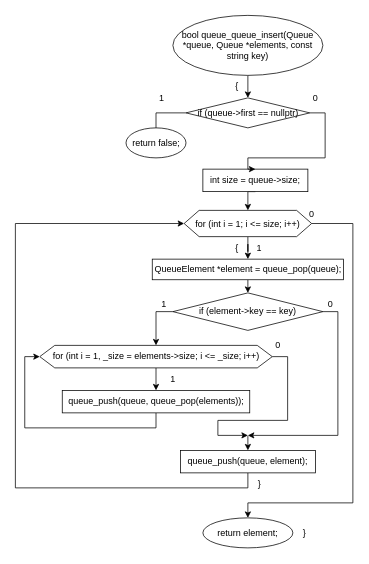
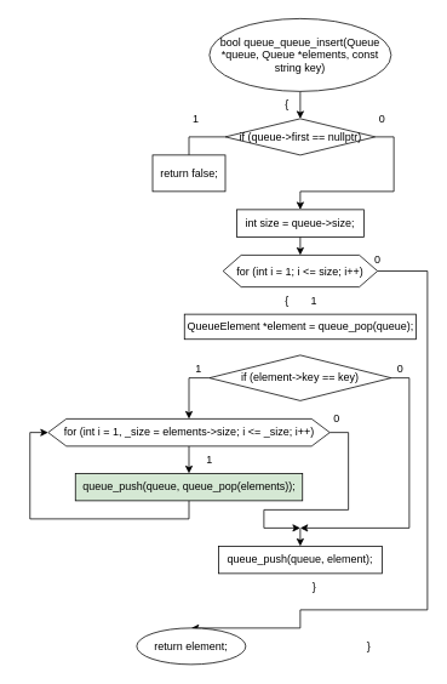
  <mxCell id="0" />
  <mxCell id="1" parent="0" />
  <mxCell id="2" style="edgeStyle=orthogonalEdgeStyle;rounded=0;orthogonalLoop=1;jettySize=auto;html=1;exitX=0.5;exitY=1;exitDx=0;exitDy=0;entryX=0.5;entryY=0;entryDx=0;entryDy=0;" edge="1" parent="1" source="3" target="12"><mxGeometry relative="1" as="geometry" /></mxCell>
  <mxCell id="3" value="bool queue_queue_insert(Queue *queue, Queue *elements, const string key)" style="ellipse;whiteSpace=wrap;html=1;" parent="1" vertex="1"><mxGeometry x="230" y="20" width="200" height="80" as="geometry" /></mxCell>
  <mxCell id="4" style="edgeStyle=orthogonalEdgeStyle;rounded=0;orthogonalLoop=1;jettySize=auto;html=1;exitX=0.5;exitY=1;exitDx=0;exitDy=0;entryX=0.5;entryY=0;entryDx=0;entryDy=0;" edge="1" parent="1" source="5" target="8"><mxGeometry relative="1" as="geometry" /></mxCell>
- <mxCell id="5" value="int size = queue-&amp;gt;size;" style="whiteSpace=wrap;html=1;" parent="1" vertex="1"><mxGeometry x="270" y="225" width="140" height="30" as="geometry" /></mxCell>
- <mxCell id="6" value="" style="edgeStyle=orthogonalEdgeStyle;rounded=0;orthogonalLoop=1;jettySize=auto;html=1;" edge="1" parent="1" source="8" target="17"><mxGeometry relative="1" as="geometry" /></mxCell>
+ <mxCell id="5" value="int size = queue-&amp;gt;size;" style="whiteSpace=wrap;html=1;" parent="1" vertex="1"><mxGeometry x="260" y="230" width="140" height="30" as="geometry" /></mxCell>
  <mxCell id="7" style="edgeStyle=orthogonalEdgeStyle;rounded=0;orthogonalLoop=1;jettySize=auto;html=1;exitX=1;exitY=0.5;exitDx=0;exitDy=0;entryX=0.5;entryY=0;entryDx=0;entryDy=0;" edge="1" parent="1" source="8" target="9"><mxGeometry relative="1" as="geometry"><Array as="points"><mxPoint x="470" y="298" /><mxPoint x="470" y="670" /><mxPoint x="330" y="670" /></Array></mxGeometry></mxCell>
  <mxCell id="8" value="for (int i = 1; i &amp;lt;= size; i++)" style="shape=hexagon;perimeter=hexagonPerimeter2;whiteSpace=wrap;html=1;fixedSize=1;" parent="1" vertex="1"><mxGeometry x="245" y="280" width="170" height="35" as="geometry" /></mxCell>
- <mxCell id="9" value="return element;" style="ellipse;whiteSpace=wrap;html=1;" parent="1" vertex="1"><mxGeometry x="270" y="690" width="120" height="40" as="geometry" /></mxCell>
+ <mxCell id="9" value="return element;" style="ellipse;whiteSpace=wrap;html=1;" parent="1" vertex="1"><mxGeometry x="150" y="690" width="120" height="40" as="geometry" /></mxCell>
  <mxCell id="10" style="edgeStyle=orthogonalEdgeStyle;rounded=0;orthogonalLoop=1;jettySize=auto;html=1;exitX=0;exitY=0.5;exitDx=0;exitDy=0;entryX=0.5;entryY=0;entryDx=0;entryDy=0;endArrow=none;" edge="1" parent="1" source="12" target="14"><mxGeometry relative="1" as="geometry" /></mxCell>
  <mxCell id="11" style="edgeStyle=orthogonalEdgeStyle;rounded=0;orthogonalLoop=1;jettySize=auto;html=1;exitX=1;exitY=0.5;exitDx=0;exitDy=0;entryX=0.5;entryY=0;entryDx=0;entryDy=0;" edge="1" parent="1" source="12" target="5"><mxGeometry relative="1" as="geometry"><Array as="points"><mxPoint x="433" y="150" /><mxPoint x="433" y="210" /><mxPoint x="330" y="210" /></Array></mxGeometry></mxCell>
  <mxCell id="12" value="if (queue-&amp;gt;first == nullptr)" style="rhombus;whiteSpace=wrap;html=1;" vertex="1" parent="1"><mxGeometry x="247.5" y="130" width="165" height="40" as="geometry" /></mxCell>
  <mxCell id="13" value="{" style="text;html=1;align=center;verticalAlign=middle;resizable=0;points=[];autosize=1;strokeColor=none;fillColor=none;" vertex="1" parent="1"><mxGeometry x="300" y="100" width="30" height="30" as="geometry" /></mxCell>
- <mxCell id="14" value="return false;" style="ellipse;whiteSpace=wrap;html=1;" vertex="1" parent="1"><mxGeometry x="167.5" y="170" width="80" height="40" as="geometry" /></mxCell>
+ <mxCell id="14" value="return false;" style="whiteSpace=wrap;html=1;rounded=0;" vertex="1" parent="1"><mxGeometry x="167.5" y="170" width="80" height="40" as="geometry" /></mxCell>
  <mxCell id="15" value="1" style="text;html=1;align=center;verticalAlign=middle;resizable=0;points=[];autosize=1;strokeColor=none;fillColor=none;" vertex="1" parent="1"><mxGeometry x="200" y="115" width="30" height="30" as="geometry" /></mxCell>
- <mxCell id="16" style="edgeStyle=orthogonalEdgeStyle;rounded=0;orthogonalLoop=1;jettySize=auto;html=1;exitX=0.5;exitY=1;exitDx=0;exitDy=0;entryX=0.5;entryY=0;entryDx=0;entryDy=0;" edge="1" parent="1" source="17" target="22"><mxGeometry relative="1" as="geometry" /></mxCell>
  <mxCell id="17" value="QueueElement *element = queue_pop(queue);" style="whiteSpace=wrap;html=1;" vertex="1" parent="1"><mxGeometry x="202.5" y="345" width="255" height="27.5" as="geometry" /></mxCell>
  <mxCell id="18" value="{" style="text;html=1;align=center;verticalAlign=middle;resizable=0;points=[];autosize=1;strokeColor=none;fillColor=none;" vertex="1" parent="1"><mxGeometry x="300" y="315" width="30" height="30" as="geometry" /></mxCell>
  <mxCell id="19" value="1" style="text;html=1;align=center;verticalAlign=middle;resizable=0;points=[];autosize=1;strokeColor=none;fillColor=none;" vertex="1" parent="1"><mxGeometry x="330" y="315" width="30" height="30" as="geometry" /></mxCell>
  <mxCell id="20" style="edgeStyle=orthogonalEdgeStyle;rounded=0;orthogonalLoop=1;jettySize=auto;html=1;exitX=1;exitY=0.5;exitDx=0;exitDy=0;" edge="1" parent="1" source="22"><mxGeometry relative="1" as="geometry"><mxPoint x="330" y="580" as="targetPoint" /><Array as="points"><mxPoint x="450" y="415" /><mxPoint x="450" y="580" /><mxPoint x="330" y="580" /></Array></mxGeometry></mxCell>
  <mxCell id="21" style="edgeStyle=orthogonalEdgeStyle;rounded=0;orthogonalLoop=1;jettySize=auto;html=1;exitX=0;exitY=0.5;exitDx=0;exitDy=0;entryX=0.5;entryY=0;entryDx=0;entryDy=0;" edge="1" parent="1" source="22" target="34"><mxGeometry relative="1" as="geometry" /></mxCell>
  <mxCell id="22" value="if (element-&amp;gt;key == key)" style="rhombus;whiteSpace=wrap;html=1;" vertex="1" parent="1"><mxGeometry x="230" y="390" width="200" height="50" as="geometry" /></mxCell>
  <mxCell id="23" value="" style="endArrow=classic;html=1;rounded=0;entryX=0.5;entryY=0;entryDx=0;entryDy=0;" edge="1" parent="1" target="25"><mxGeometry width="50" height="50" relative="1" as="geometry"><mxPoint x="330" y="580" as="sourcePoint" /><mxPoint x="350" y="380" as="targetPoint" /></mxGeometry></mxCell>
- <mxCell id="24" style="edgeStyle=orthogonalEdgeStyle;rounded=0;orthogonalLoop=1;jettySize=auto;html=1;exitX=0.5;exitY=1;exitDx=0;exitDy=0;entryX=0;entryY=0.5;entryDx=0;entryDy=0;" edge="1" parent="1" source="25" target="8"><mxGeometry relative="1" as="geometry"><Array as="points"><mxPoint x="330" y="650" /><mxPoint x="20" y="650" /><mxPoint x="20" y="298" /></Array></mxGeometry></mxCell>
  <mxCell id="25" value="queue_push(queue, element);" style="whiteSpace=wrap;html=1;" vertex="1" parent="1"><mxGeometry x="240" y="600" width="180" height="30" as="geometry" /></mxCell>
  <mxCell id="26" value="}" style="text;html=1;align=center;verticalAlign=middle;resizable=0;points=[];autosize=1;strokeColor=none;fillColor=none;" vertex="1" parent="1"><mxGeometry x="330" y="630" width="30" height="30" as="geometry" /></mxCell>
  <mxCell id="27" value="0" style="text;html=1;align=center;verticalAlign=middle;resizable=0;points=[];autosize=1;strokeColor=none;fillColor=none;" vertex="1" parent="1"><mxGeometry x="425" y="390" width="30" height="30" as="geometry" /></mxCell>
  <mxCell id="28" value="1" style="text;html=1;align=center;verticalAlign=middle;resizable=0;points=[];autosize=1;strokeColor=none;fillColor=none;" vertex="1" parent="1"><mxGeometry x="202.5" y="390" width="30" height="30" as="geometry" /></mxCell>
  <mxCell id="29" value="0" style="text;html=1;align=center;verticalAlign=middle;resizable=0;points=[];autosize=1;strokeColor=none;fillColor=none;" vertex="1" parent="1"><mxGeometry x="400" y="270" width="30" height="30" as="geometry" /></mxCell>
  <mxCell id="30" value="}" style="text;html=1;align=center;verticalAlign=middle;resizable=0;points=[];autosize=1;strokeColor=none;fillColor=none;" vertex="1" parent="1"><mxGeometry x="390" y="695" width="30" height="30" as="geometry" /></mxCell>
  <mxCell id="31" value="0" style="text;html=1;align=center;verticalAlign=middle;resizable=0;points=[];autosize=1;strokeColor=none;fillColor=none;" vertex="1" parent="1"><mxGeometry x="405" y="115" width="30" height="30" as="geometry" /></mxCell>
  <mxCell id="32" style="edgeStyle=orthogonalEdgeStyle;rounded=0;orthogonalLoop=1;jettySize=auto;html=1;exitX=0.5;exitY=1;exitDx=0;exitDy=0;entryX=0.5;entryY=0;entryDx=0;entryDy=0;" edge="1" parent="1" source="34" target="36"><mxGeometry relative="1" as="geometry" /></mxCell>
  <mxCell id="33" style="edgeStyle=orthogonalEdgeStyle;rounded=0;orthogonalLoop=1;jettySize=auto;html=1;exitX=1;exitY=0.5;exitDx=0;exitDy=0;" edge="1" parent="1" source="34"><mxGeometry relative="1" as="geometry"><mxPoint x="330" y="580" as="targetPoint" /><Array as="points"><mxPoint x="383" y="475" /><mxPoint x="383" y="560" /><mxPoint x="290" y="560" /><mxPoint x="290" y="580" /></Array></mxGeometry></mxCell>
  <mxCell id="34" value="for (int i = 1, _size = elements-&amp;gt;size; i &amp;lt;= _size; i++)" style="shape=hexagon;perimeter=hexagonPerimeter2;whiteSpace=wrap;html=1;fixedSize=1;" vertex="1" parent="1"><mxGeometry x="52.5" y="460" width="310" height="30" as="geometry" /></mxCell>
  <mxCell id="35" style="edgeStyle=orthogonalEdgeStyle;rounded=0;orthogonalLoop=1;jettySize=auto;html=1;exitX=0.5;exitY=1;exitDx=0;exitDy=0;entryX=0;entryY=0.5;entryDx=0;entryDy=0;" edge="1" parent="1" source="36" target="34"><mxGeometry relative="1" as="geometry" /></mxCell>
- <mxCell id="36" value="queue_push(queue, queue_pop(elements));" style="whiteSpace=wrap;html=1;" vertex="1" parent="1"><mxGeometry x="82.5" y="520" width="250" height="30" as="geometry" /></mxCell>
+ <mxCell id="36" value="queue_push(queue, queue_pop(elements));" style="whiteSpace=wrap;html=1;fillColor=#d5e8d4;" vertex="1" parent="1"><mxGeometry x="82.5" y="520" width="250" height="30" as="geometry" /></mxCell>
  <mxCell id="37" value="1" style="text;html=1;align=center;verticalAlign=middle;resizable=0;points=[];autosize=1;strokeColor=none;fillColor=none;" vertex="1" parent="1"><mxGeometry x="215" y="490" width="30" height="30" as="geometry" /></mxCell>
  <mxCell id="38" value="0" style="text;html=1;align=center;verticalAlign=middle;resizable=0;points=[];autosize=1;strokeColor=none;fillColor=none;" vertex="1" parent="1"><mxGeometry x="355" y="445" width="30" height="30" as="geometry" /></mxCell>
